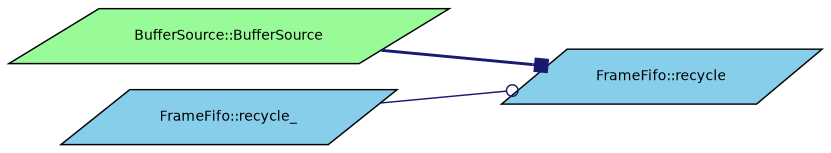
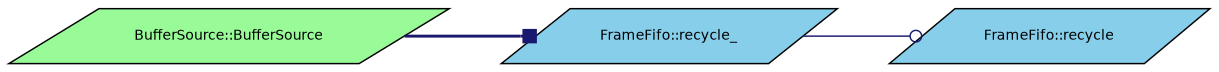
  digraph {
    rankdir=LR
    node [color=black fillcolor=skyblue fontname=Helvetica fontsize=10 shape=parallelogram style=filled]
    edge [color=midnightblue fontname=Helvetica fontsize=10 labelfontname=Helvetica labelfontsize=10]
    n1 [fillcolor=palegreen fontcolor=black height=0.2 label="BufferSource::BufferSource" width=0.4]
    n2 [height=0.2 label="FrameFifo::recycle" width=0.4]
    n3 [height=0.2 label="FrameFifo::recycle_" width=0.4]
-   n1 -> n2 [arrowhead=box style=bold]
+   n1 -> n3 [arrowhead=box style=bold]
    n3 -> n2 [arrowhead=odot style=solid]
  }
